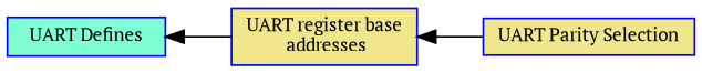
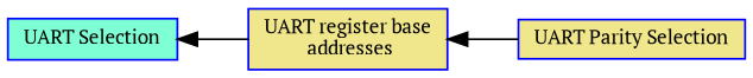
  digraph {
    fontname="PT Serif"
    rankdir=LR
    node [color=blue fillcolor=khaki fontname="PT Serif" fontsize=10 shape=record style=filled]
    edge [dir=back fontname="PT Serif" fontsize=10 labelfontname=Helvetica labelfontsize=10 shape=plaintext style=solid]
-   n1 [fillcolor=aquamarine height=0.2 label="UART Defines" width=0.4]
+   n1 [fillcolor=aquamarine height=0.2 label="UART Selection" width=0.4]
    n2 [fontcolor=black height=0.2 label="UART register base\l addresses" width=0.4]
    n3 [height=0.2 label="UART Parity Selection" width=0.4]
    n1 -> n2
    n2 -> n3
  }
